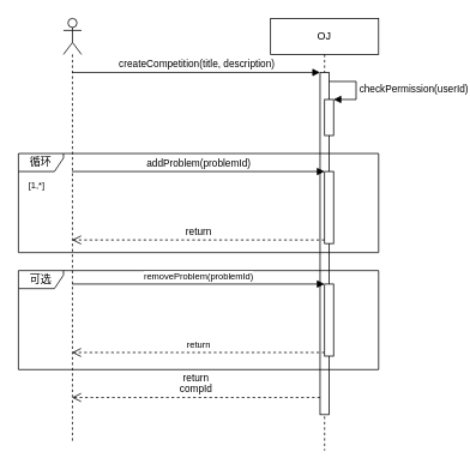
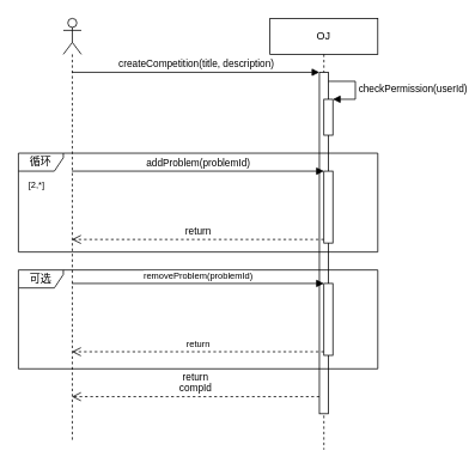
  <mxCell id="0" />
  <mxCell id="1" parent="0" />
  <mxCell id="2" value="" style="shape=umlLifeline;participant=umlActor;perimeter=lifelinePerimeter;whiteSpace=wrap;html=1;container=1;collapsible=0;recursiveResize=0;verticalAlign=top;spacingTop=36;outlineConnect=0;" parent="1" vertex="1"><mxGeometry x="70" y="20" width="20" height="470" as="geometry" /></mxCell>
  <mxCell id="3" value="OJ" style="shape=umlLifeline;perimeter=lifelinePerimeter;whiteSpace=wrap;html=1;container=1;collapsible=0;recursiveResize=0;outlineConnect=0;" parent="1" vertex="1"><mxGeometry x="300" y="20" width="120" height="480" as="geometry" /></mxCell>
  <mxCell id="4" value="" style="html=1;points=[];perimeter=orthogonalPerimeter;" parent="3" vertex="1"><mxGeometry x="55" y="60" width="10" height="380" as="geometry" /></mxCell>
  <mxCell id="5" value="" style="html=1;points=[];perimeter=orthogonalPerimeter;fontSize=10;" parent="3" vertex="1"><mxGeometry x="60" y="295" width="10" height="80" as="geometry" /></mxCell>
  <mxCell id="6" value="可选" style="shape=umlFrame;whiteSpace=wrap;html=1;width=50;height=20;" parent="3" vertex="1"><mxGeometry x="-280" y="280" width="400" height="110" as="geometry" /></mxCell>
  <mxCell id="7" value="" style="html=1;points=[];perimeter=orthogonalPerimeter;" parent="3" vertex="1"><mxGeometry x="60" y="90" width="10" height="40" as="geometry" /></mxCell>
  <mxCell id="8" value="checkPermission(userId)" style="edgeStyle=orthogonalEdgeStyle;html=1;align=left;spacingLeft=2;endArrow=block;rounded=0;entryX=1;entryY=0;" parent="3" target="7" edge="1"><mxGeometry relative="1" as="geometry"><mxPoint x="65" y="70" as="sourcePoint" /><Array as="points"><mxPoint x="95" y="70" /></Array></mxGeometry></mxCell>
  <mxCell id="9" value="createCompetition(title, description)" style="html=1;verticalAlign=bottom;endArrow=block;entryX=0;entryY=0;" parent="1" source="2" target="4" edge="1"><mxGeometry relative="1" as="geometry"><mxPoint x="205" y="160" as="sourcePoint" /></mxGeometry></mxCell>
  <mxCell id="10" value="return&lt;br&gt;compId" style="html=1;verticalAlign=bottom;endArrow=open;dashed=1;endSize=8;exitX=0;exitY=0.95;" parent="1" source="4" target="2" edge="1"><mxGeometry x="0.003" relative="1" as="geometry"><mxPoint x="205" y="236" as="targetPoint" /><mxPoint as="offset" /></mxGeometry></mxCell>
  <mxCell id="11" value="循环" style="shape=umlFrame;whiteSpace=wrap;html=1;width=50;height=20;" parent="1" vertex="1"><mxGeometry x="20" y="170" width="400" height="110" as="geometry" /></mxCell>
  <mxCell id="12" value="" style="html=1;points=[];perimeter=orthogonalPerimeter;" parent="1" vertex="1"><mxGeometry x="360" y="190" width="10" height="80" as="geometry" /></mxCell>
  <mxCell id="13" value="addProblem(problemId)" style="html=1;verticalAlign=bottom;endArrow=block;entryX=0;entryY=0;" parent="1" source="2" target="12" edge="1"><mxGeometry relative="1" as="geometry"><mxPoint x="335" y="200" as="sourcePoint" /></mxGeometry></mxCell>
  <mxCell id="14" value="return" style="html=1;verticalAlign=bottom;endArrow=open;dashed=1;endSize=8;exitX=0;exitY=0.95;" parent="1" source="12" target="2" edge="1"><mxGeometry relative="1" as="geometry"><mxPoint x="335" y="276" as="targetPoint" /></mxGeometry></mxCell>
- <mxCell id="15" value="[1,*]" style="text;html=1;align=center;verticalAlign=middle;resizable=0;points=[];autosize=1;strokeColor=none;fillColor=none;fontSize=10;" parent="1" vertex="1"><mxGeometry x="20" y="190" width="40" height="30" as="geometry" /></mxCell>
+ <mxCell id="15" value="[2,*]" style="text;html=1;align=center;verticalAlign=middle;resizable=0;points=[];autosize=1;strokeColor=none;fillColor=none;fontSize=10;" parent="1" vertex="1"><mxGeometry x="20" y="190" width="40" height="30" as="geometry" /></mxCell>
  <mxCell id="16" value="removeProblem(problemId)" style="html=1;verticalAlign=bottom;endArrow=block;entryX=0;entryY=0;fontSize=10;" parent="1" source="2" target="5" edge="1"><mxGeometry relative="1" as="geometry"><mxPoint x="80.167" y="300" as="sourcePoint" /></mxGeometry></mxCell>
  <mxCell id="17" value="return" style="html=1;verticalAlign=bottom;endArrow=open;dashed=1;endSize=8;exitX=0;exitY=0.95;fontSize=10;" parent="1" source="5" target="2" edge="1"><mxGeometry relative="1" as="geometry"><mxPoint x="80.167" y="376" as="targetPoint" /></mxGeometry></mxCell>
